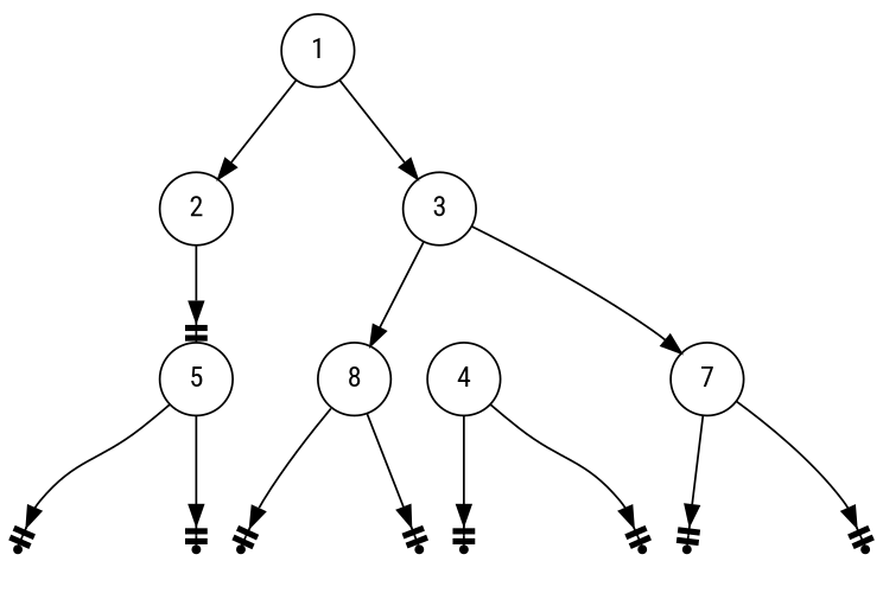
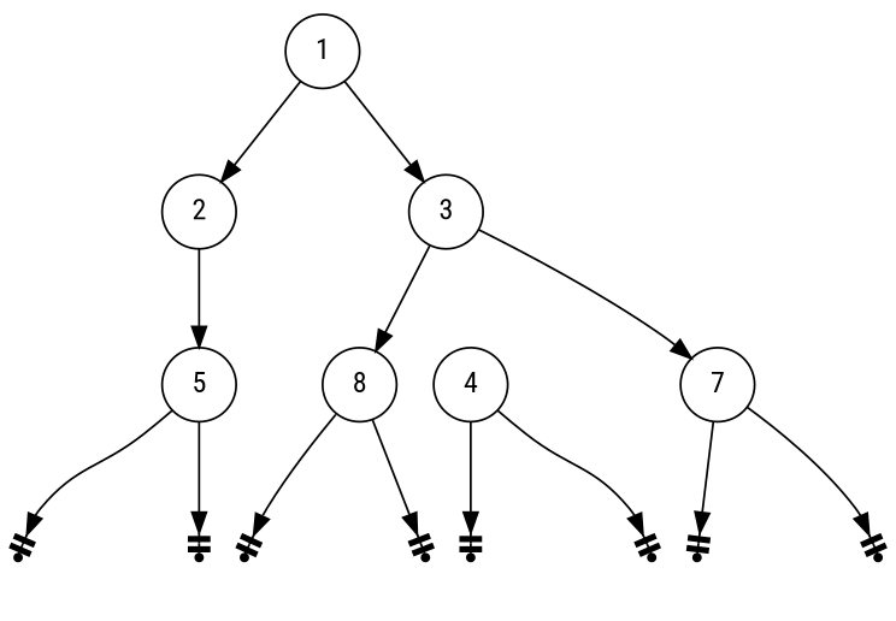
  digraph {
    fontname="Roboto Condensed"
    node [fontname="Roboto Condensed" shape=circle]
    edge [fontname="Roboto Condensed" style=invis]
    m1 [style=invis width=0.1]
    2
    3
    m2 [style=invis width=0.1]
    4
    5
    m3 [style=invis width=0.1]
    n8 [label=8]
    7
    l4 [shape=point]
    m4 [style=invis width=0.1]
    r4 [shape=point]
    l5 [shape=point]
    m5 [style=invis width=0.1]
    r5 [shape=point]
    l6 [shape=point]
    m6 [style=invis width=0.1]
    r6 [shape=point]
    l7 [shape=point]
    m7 [style=invis width=0.1]
    r7 [shape=point]
    1
    subgraph sub_1 {
      rank=same
      m1
      2
      3
    }
    subgraph sub_2 {
      rank=same
      m2
      4
      5
    }
    subgraph sub_3 {
      rank=same
      m3
      n8
      7
    }
    subgraph sub_4 {
      rank=same
      l4
      m4
      r4
    }
    subgraph sub_5 {
      rank=same
      l5
      m5
      r5
    }
    subgraph sub_6 {
      rank=same
      l6
      m6
      r6
    }
    subgraph sub_7 {
      rank=same
      l7
      m7
      r7
    }
    m1 -> 3
    2 -> m1
    2 -> m2
-   2 -> 5 [arrowhead=teeteenormal style=""]
+   2 -> 5 [style=""]
    3 -> m3
    3 -> n8 [style=""]
    3 -> 7 [style=""]
    m2 -> 5
    4 -> m2
    4 -> l4 [arrowhead=teeteenormal style=""]
    4 -> m4
    4 -> r4 [arrowhead=teeteenormal style=""]
    5 -> l5 [arrowhead=teeteenormal style=""]
    5 -> m5
    5 -> r5 [arrowhead=teeteenormal style=""]
    m3 -> 7
    n8 -> m3
    n8 -> l6 [arrowhead=teeteenormal style=""]
    n8 -> m6
    n8 -> r6 [arrowhead=teeteenormal style=""]
    7 -> l7 [arrowhead=teeteenormal style=""]
    7 -> m7
    7 -> r7 [arrowhead=teeteenormal style=""]
    l4 -> m4
    m4 -> r4
    l5 -> m5
    m5 -> r5
    l6 -> m6
    m6 -> r6
    l7 -> m7
    m7 -> r7
    1 -> m1
    1 -> 2 [style=""]
    1 -> 3 [style=""]
  }
